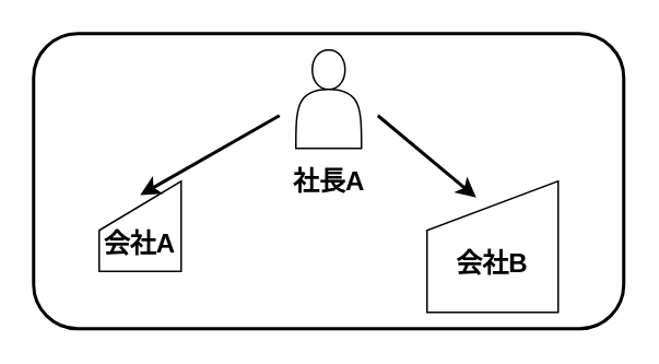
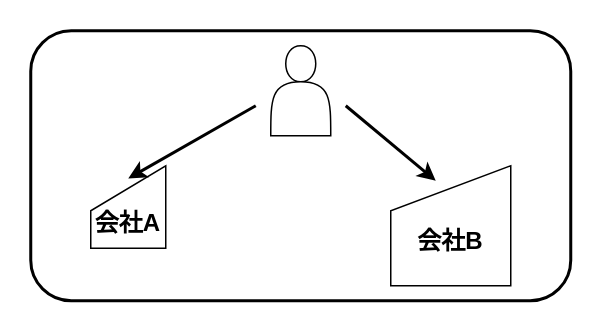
  <mxCell id="0" />
  <mxCell id="1" parent="0" />
  <mxCell id="2" value="" style="shape=actor;whiteSpace=wrap;html=1;strokeColor=#000000;" vertex="1" parent="1"><mxGeometry x="180" y="30" width="40" height="60" as="geometry" /></mxCell>
  <mxCell id="3" value="&lt;font color=&quot;#000000&quot; style=&quot;font-size: 16px&quot;&gt;&lt;b&gt;&lt;br&gt;会社A&lt;/b&gt;&lt;/font&gt;" style="shape=manualInput;whiteSpace=wrap;html=1;strokeColor=#000000;fillColor=#FFFFFF;" vertex="1" parent="1"><mxGeometry x="60" y="110" width="50" height="55" as="geometry" /></mxCell>
  <mxCell id="4" value="&lt;font style=&quot;font-size: 16px&quot;&gt;&lt;br&gt;&lt;/font&gt;&lt;font color=&quot;#000000&quot;&gt;&lt;font style=&quot;font-size: 16px&quot;&gt;&lt;b&gt;会社B&lt;/b&gt;&lt;/font&gt;&lt;br&gt;&lt;/font&gt;" style="shape=manualInput;whiteSpace=wrap;html=1;strokeColor=#000000;fillColor=#FFFFFF;" vertex="1" parent="1"><mxGeometry x="260" y="110" width="80" height="80" as="geometry" /></mxCell>
  <mxCell id="5" value="" style="endArrow=classic;html=1;entryX=0.5;entryY=0.154;entryDx=0;entryDy=0;entryPerimeter=0;strokeWidth=2;strokeColor=#000000;" edge="1" parent="1" target="3"><mxGeometry width="50" height="50" relative="1" as="geometry"><mxPoint x="170" y="70" as="sourcePoint" /><mxPoint x="160" y="60" as="targetPoint" /></mxGeometry></mxCell>
  <mxCell id="6" value="" style="endArrow=classic;html=1;strokeWidth=2;strokeColor=#000000;" edge="1" parent="1"><mxGeometry width="50" height="50" relative="1" as="geometry"><mxPoint x="230" y="70" as="sourcePoint" /><mxPoint x="290" y="120" as="targetPoint" /></mxGeometry></mxCell>
- <mxCell id="7" value="&lt;font color=&quot;#000000&quot; style=&quot;font-size: 16px&quot;&gt;&lt;b&gt;社長A&lt;br&gt;&lt;/b&gt;&lt;br&gt;&lt;/font&gt;" style="text;html=1;align=center;verticalAlign=middle;resizable=0;points=[];autosize=1;" vertex="1" parent="1"><mxGeometry x="170" y="100" width="60" height="40" as="geometry" /></mxCell>
  <mxCell id="8" value="" style="rounded=1;whiteSpace=wrap;html=1;strokeColor=#000000;fillColor=none;strokeWidth=2;" vertex="1" parent="1"><mxGeometry x="20" y="20" width="360" height="180" as="geometry" /></mxCell>
